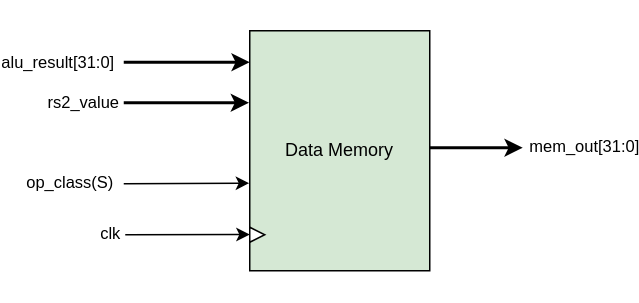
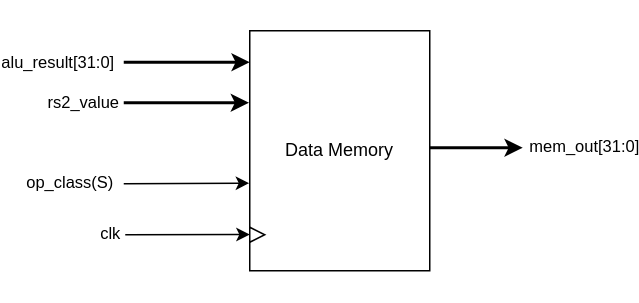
  <mxCell id="0" />
  <mxCell id="1" parent="0" />
- <mxCell id="2" value="Data Memory" style="rounded=0;whiteSpace=wrap;html=1;fillColor=#d5e8d4;" vertex="1" parent="1"><mxGeometry x="104" y="20" width="120" height="160" as="geometry" /></mxCell>
+ <mxCell id="2" value="Data Memory" style="rounded=0;whiteSpace=wrap;html=1;" vertex="1" parent="1"><mxGeometry x="104" y="20" width="120" height="160" as="geometry" /></mxCell>
  <mxCell id="3" value="" style="endArrow=classic;html=1;rounded=0;entryX=-0.003;entryY=0.808;entryDx=0;entryDy=0;entryPerimeter=0;strokeWidth=1;" edge="1" parent="1"><mxGeometry width="50" height="50" relative="1" as="geometry"><mxPoint x="21" y="156" as="sourcePoint" /><mxPoint x="104" y="155.82" as="targetPoint" /></mxGeometry></mxCell>
  <mxCell id="4" value="clk" style="edgeLabel;html=1;align=center;verticalAlign=middle;resizable=0;points=[];" vertex="1" connectable="0" parent="3"><mxGeometry x="-0.901" y="1" relative="1" as="geometry"><mxPoint x="-14" as="offset" /></mxGeometry></mxCell>
  <mxCell id="5" value="" style="triangle;whiteSpace=wrap;html=1;" vertex="1" parent="1"><mxGeometry x="104" y="151" width="10" height="10" as="geometry" /></mxCell>
  <mxCell id="6" value="" style="endArrow=classic;html=1;rounded=0;strokeWidth=2;entryX=-0.004;entryY=0.3;entryDx=0;entryDy=0;entryPerimeter=0;" edge="1" parent="1" target="2"><mxGeometry width="50" height="50" relative="1" as="geometry"><mxPoint x="20" y="68" as="sourcePoint" /><mxPoint x="105" y="68" as="targetPoint" /></mxGeometry></mxCell>
  <mxCell id="7" value="&lt;div&gt;rs2_value&lt;/div&gt;" style="edgeLabel;html=1;align=center;verticalAlign=middle;resizable=0;points=[];" vertex="1" connectable="0" parent="6"><mxGeometry x="-0.899" y="-2" relative="1" as="geometry"><mxPoint x="-32" y="-3" as="offset" /></mxGeometry></mxCell>
  <mxCell id="8" value="" style="endArrow=classic;html=1;rounded=0;strokeWidth=2;" edge="1" parent="1"><mxGeometry width="50" height="50" relative="1" as="geometry"><mxPoint x="20" y="41" as="sourcePoint" /><mxPoint x="104" y="41" as="targetPoint" /></mxGeometry></mxCell>
  <mxCell id="9" value="alu_result[31:0]" style="edgeLabel;html=1;align=center;verticalAlign=middle;resizable=0;points=[];" vertex="1" connectable="0" parent="8"><mxGeometry x="-0.382" relative="1" as="geometry"><mxPoint x="-71" y="-1" as="offset" /></mxGeometry></mxCell>
  <mxCell id="10" value="" style="endArrow=classic;html=1;rounded=0;entryX=-0.003;entryY=0.635;entryDx=0;entryDy=0;entryPerimeter=0;" edge="1" parent="1" target="2"><mxGeometry width="50" height="50" relative="1" as="geometry"><mxPoint x="20" y="122" as="sourcePoint" /><mxPoint x="34" y="122" as="targetPoint" /></mxGeometry></mxCell>
  <mxCell id="11" value="op_class(S)" style="edgeLabel;html=1;align=center;verticalAlign=middle;resizable=0;points=[];" vertex="1" connectable="0" parent="10"><mxGeometry x="-0.476" y="1" relative="1" as="geometry"><mxPoint x="-58" as="offset" /></mxGeometry></mxCell>
  <mxCell id="12" value="" style="endArrow=classic;html=1;rounded=0;strokeWidth=2;" edge="1" parent="1"><mxGeometry width="50" height="50" relative="1" as="geometry"><mxPoint x="224" y="98" as="sourcePoint" /><mxPoint x="286" y="98" as="targetPoint" /></mxGeometry></mxCell>
  <mxCell id="13" value="mem_out[31:0]" style="edgeLabel;html=1;align=center;verticalAlign=middle;resizable=0;points=[];" vertex="1" connectable="0" parent="12"><mxGeometry x="0.597" relative="1" as="geometry"><mxPoint x="52" y="-2" as="offset" /></mxGeometry></mxCell>
